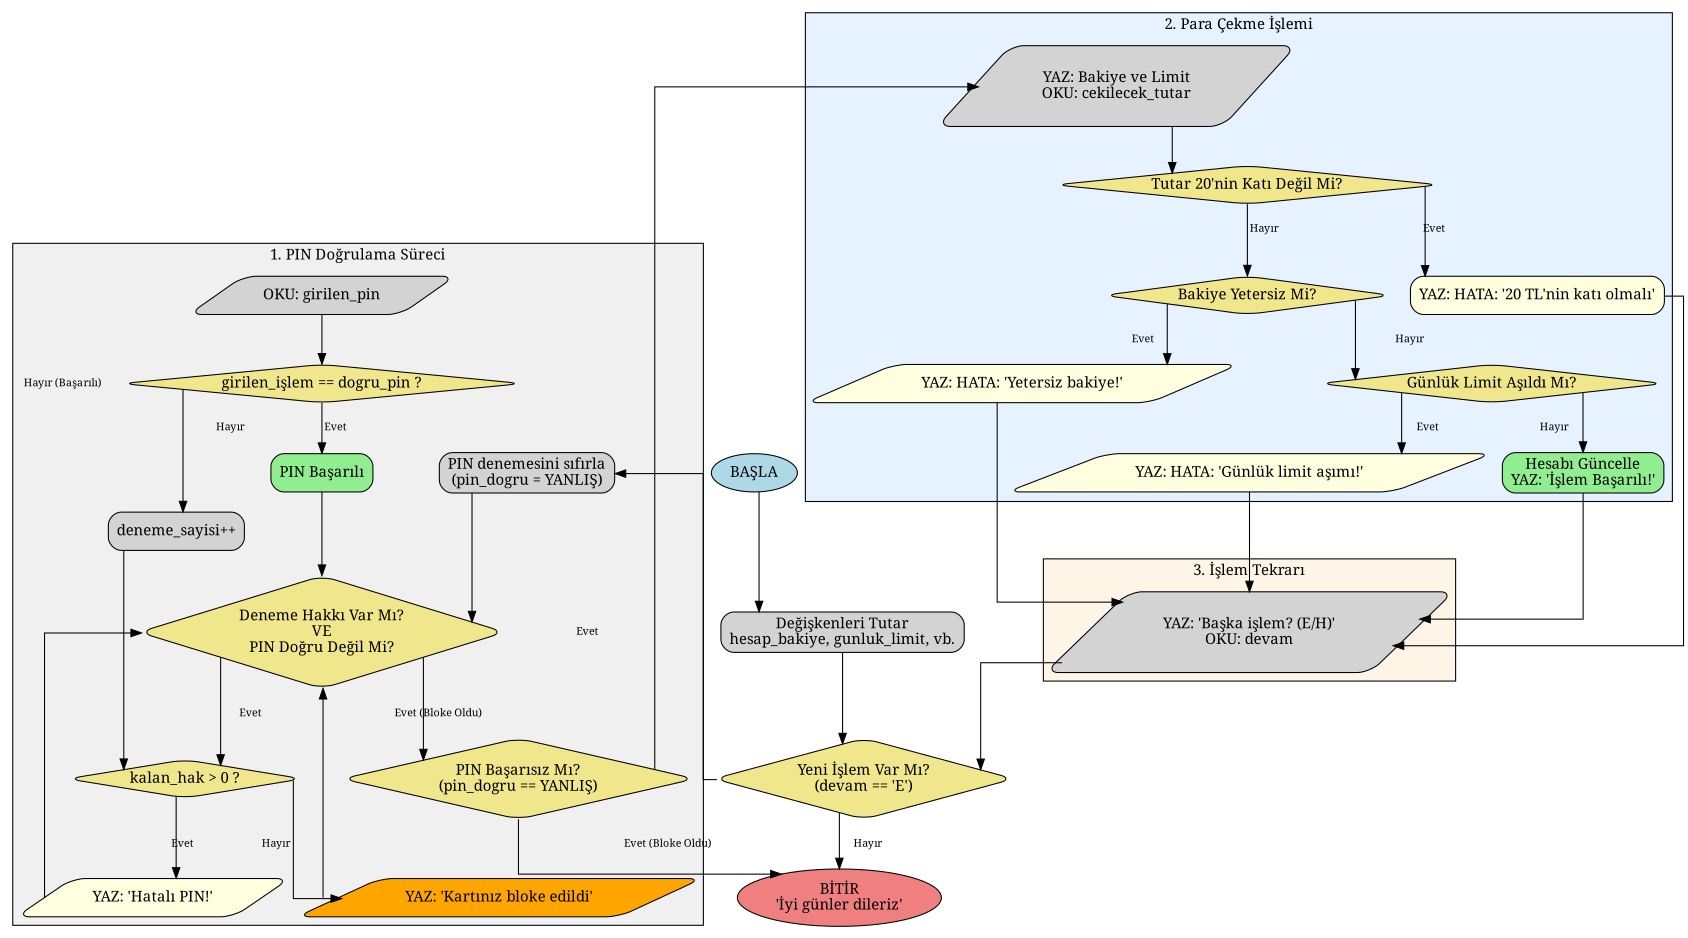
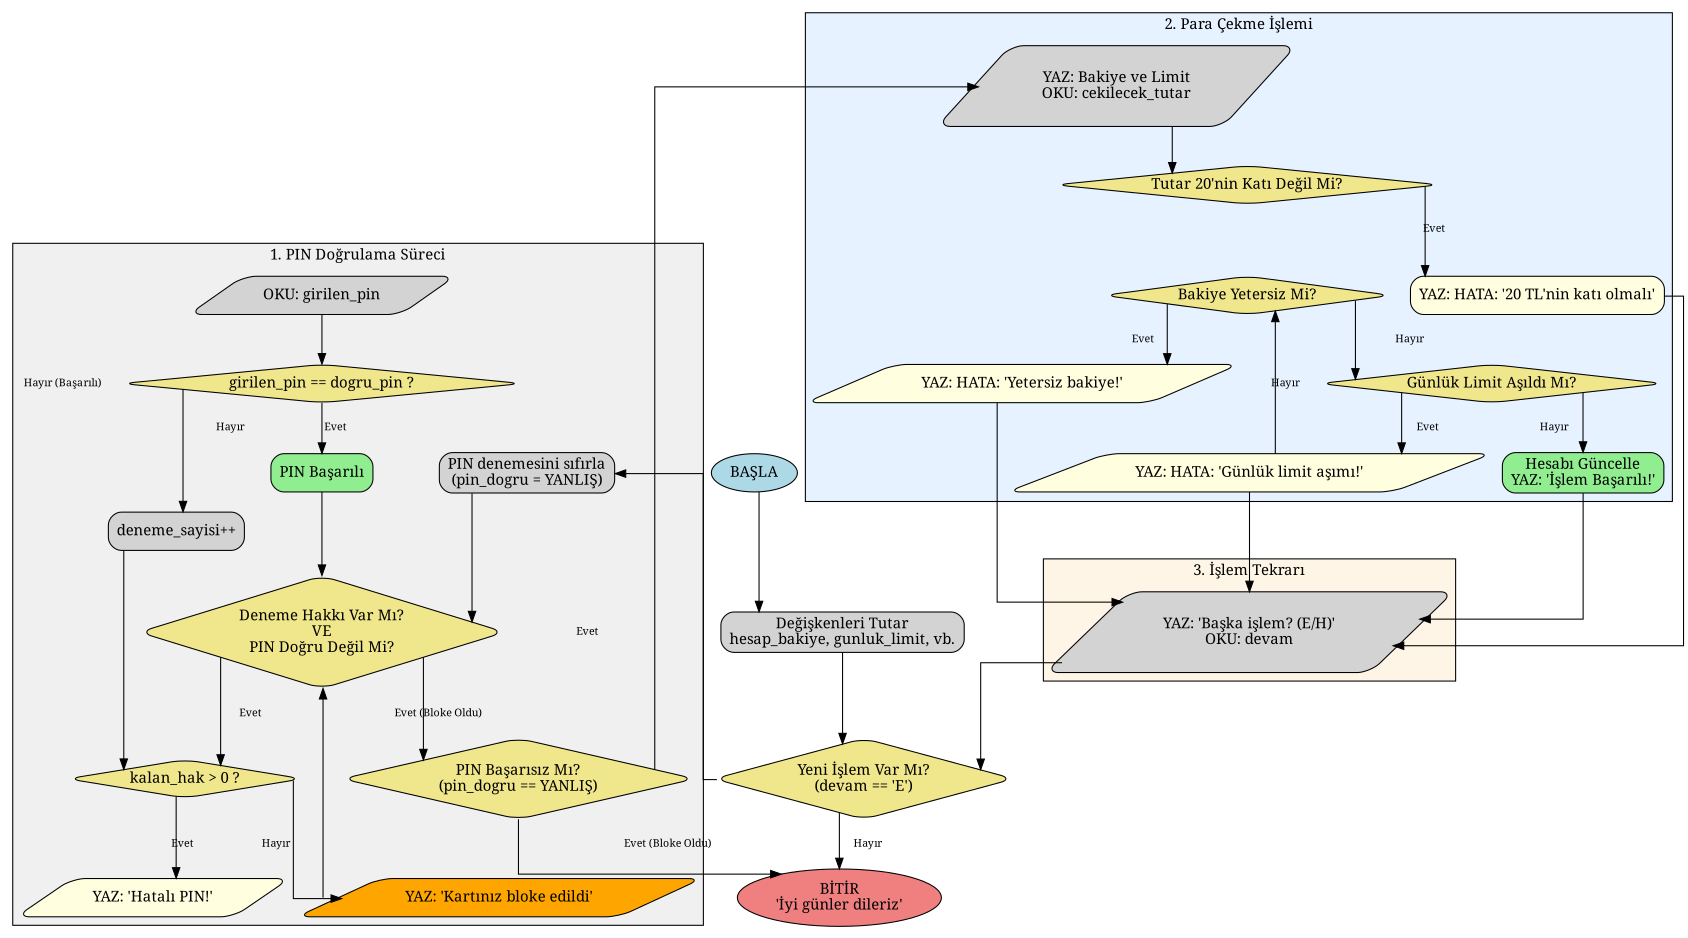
  digraph {
    fontname="Noto Serif"
    rankdir=TB
    splines=ortho
    node [fontname="Noto Serif" shape=diamond style="rounded,filled" fillcolor=khaki]
    edge [fontname="Noto Serif" fontsize=10]
    n1 [label="PIN denemesini sıfırla\n(pin_dogru = YANLIŞ)" shape=box fillcolor=""]
    n2 [label="Deneme Hakkı Var Mı?\nVE\nPIN Doğru Değil Mi?"]
    n3 [label="OKU: girilen_pin" shape=parallelogram fillcolor=""]
    n4 [label="PIN Başarısız Mı?\n(pin_dogru == YANLIŞ)"]
-   n5 [label="girilen_işlem == dogru_pin ?"]
+   n5 [label="girilen_pin == dogru_pin ?"]
    n6 [fillcolor=lightgreen label="PIN Başarılı" shape=box]
    n7 [label="deneme_sayisi++" shape=box fillcolor=""]
    n8 [label="kalan_hak > 0 ?"]
    n9 [fillcolor=lightyellow label="YAZ: 'Hatalı PIN!'" shape=parallelogram]
    n10 [fillcolor=orange label="YAZ: 'Kartınız bloke edildi'" shape=parallelogram]
    n11 [label="YAZ: Bakiye ve Limit\nOKU: cekilecek_tutar" shape=parallelogram fillcolor=""]
    n12 [label="Tutar 20'nin Katı Değil Mi?"]
    n13 [fillcolor=lightyellow label="YAZ: HATA: '20 TL'nin katı olmalı'" shape=parallelogra]
    n14 [label="Bakiye Yetersiz Mi?"]
    n15 [fillcolor=lightyellow label="YAZ: HATA: 'Yetersiz bakiye!'" shape=parallelogram]
    n16 [label="Günlük Limit Aşıldı Mı?"]
    n17 [fillcolor=lightyellow label="YAZ: HATA: 'Günlük limit aşımı!'" shape=parallelogram]
    n18 [fillcolor=lightgreen label="Hesabı Güncelle\nYAZ: 'İşlem Başarılı!'" shape=box]
    n19 [label="YAZ: 'Başka işlem? (E/H)'\nOKU: devam" shape=parallelogram fillcolor=""]
    n20 [fillcolor=lightcoral label="BİTİR\n'İyi günler dileriz'" shape=ellipse]
    n21 [label="Yeni İşlem Var Mı?\n(devam == 'E')"]
    n22 [fillcolor=lightblue label="BAŞLA" shape=ellipse]
    n23 [label="Değişkenleri Tutar\nhesap_bakiye, gunluk_limit, vb." shape=box fillcolor=""]
    subgraph cluster_1 {
      bgcolor="#f0f0f0"
      label="1. PIN Doğrulama Süreci"
      n1
      n2
      n3
      n4
      n5
      n6
      n7
      n8
      n9
      n10
    }
    subgraph cluster_2 {
      bgcolor="#e6f2ff"
      label="2. Para Çekme İşlemi"
      n11
      n12
      n13
      n14
      n15
      n16
      n17
      n18
    }
    subgraph cluster_3 {
      bgcolor="#fff5e6"
      label="3. İşlem Tekrarı"
      n19
    }
    n1 -> n2
    n2 -> n4 [label=" Evet (Bloke Oldu)"]
    n2 -> n8 [label=" Evet"]
    n3 -> n5
    n4 -> n11 [label=" Hayır (Başarılı)"]
    n4 -> n20 [label=" Evet (Bloke Oldu)"]
    n5 -> n6 [label=" Evet"]
    n5 -> n7 [label=" Hayır"]
    n6 -> n2
    n7 -> n8
    n8 -> n9 [label=" Evet"]
    n8 -> n10 [label=" Hayır"]
-   n9 -> n2
    n10 -> n2
    n11 -> n12
    n12 -> n13 [label=" Evet"]
-   n12 -> n14 [label=" Hayır"]
+   n17 -> n14 [label=" Hayır"]
    n13 -> n19
    n14 -> n15 [label=" Evet"]
    n14 -> n16 [label=" Hayır"]
    n15 -> n19
    n16 -> n17 [label=" Evet"]
    n16 -> n18 [label=" Hayır"]
    n17 -> n19
    n18 -> n19
    n19 -> n21
    n21 -> n1 [label=" Evet"]
    n21 -> n20 [label=" Hayır"]
    n22 -> n23
    n23 -> n21
  }
